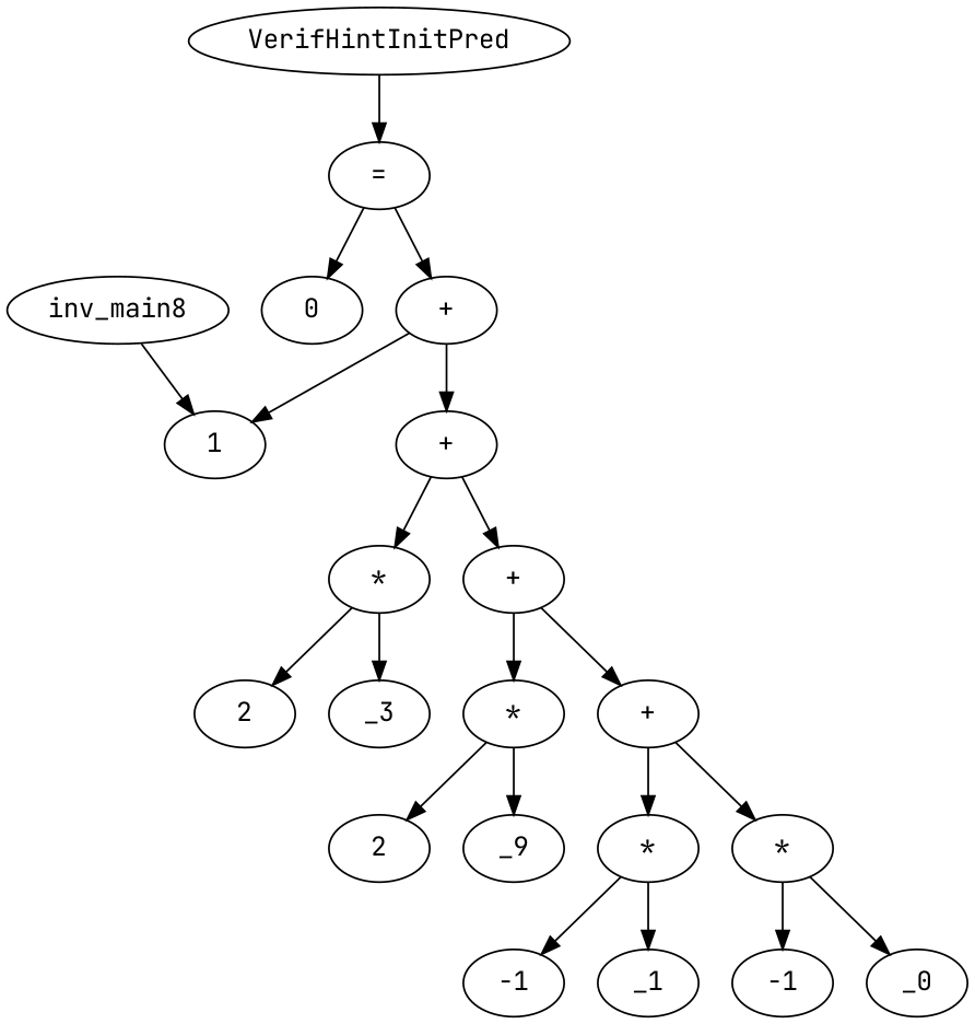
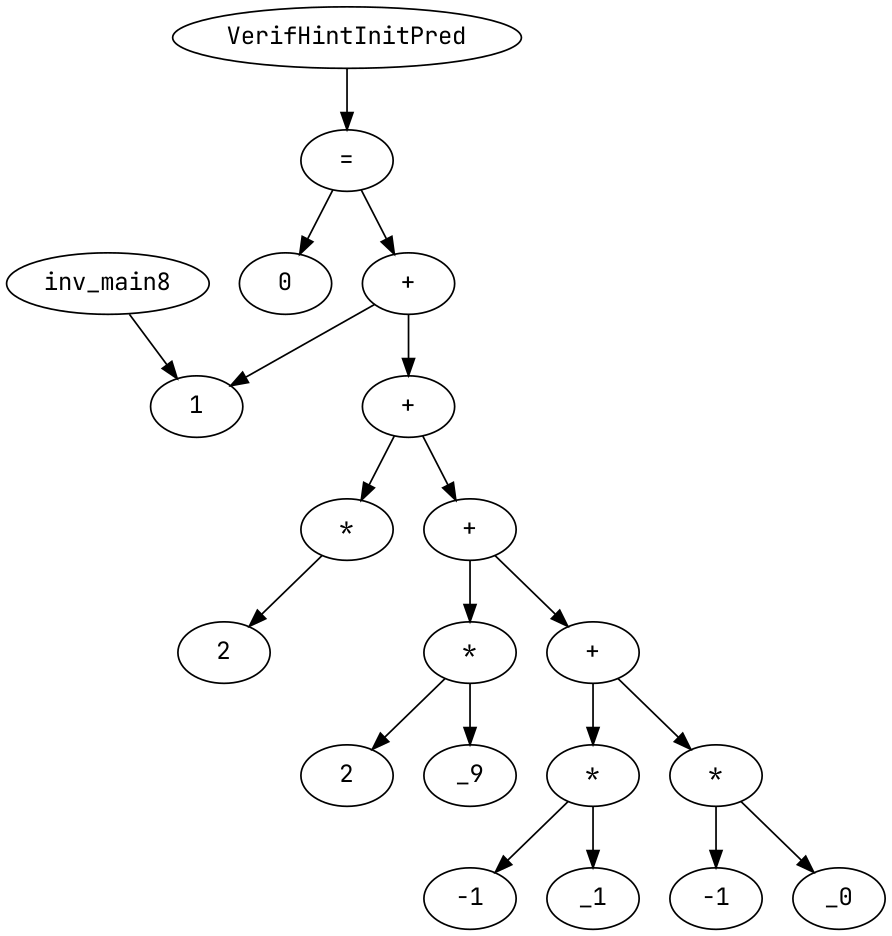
  digraph {
    fontname="JetBrains Mono"
    node [fontname="JetBrains Mono"]
    edge [fontname="JetBrains Mono"]
    n1 [label=inv_main8]
    n2 [label=1]
    n3 [label=VerifHintInitPred]
    n4 [label="="]
    n5 [label=0]
    n6 [label="+"]
    n7 [label="+"]
    n8 [label="*"]
    n9 [label="+"]
    n10 [label=2]
-   n11 [label=_3]
    n12 [label="*"]
    n13 [label="+"]
    n14 [label=2]
    n15 [label=_9]
    n16 [label="*"]
    n17 [label="*"]
    n18 [label=-1]
    n19 [label=_1]
    n20 [label=-1]
    n21 [label=_0]
    n1 -> n2
    n3 -> n4
    n4 -> n5
    n4 -> n6
    n6 -> n2
    n6 -> n7
    n7 -> n8
    n7 -> n9
    n8 -> n10
-   n8 -> n11
    n9 -> n12
    n9 -> n13
    n12 -> n14
    n12 -> n15
    n13 -> n16
    n13 -> n17
    n16 -> n18
    n16 -> n19
    n17 -> n20
    n17 -> n21
  }
